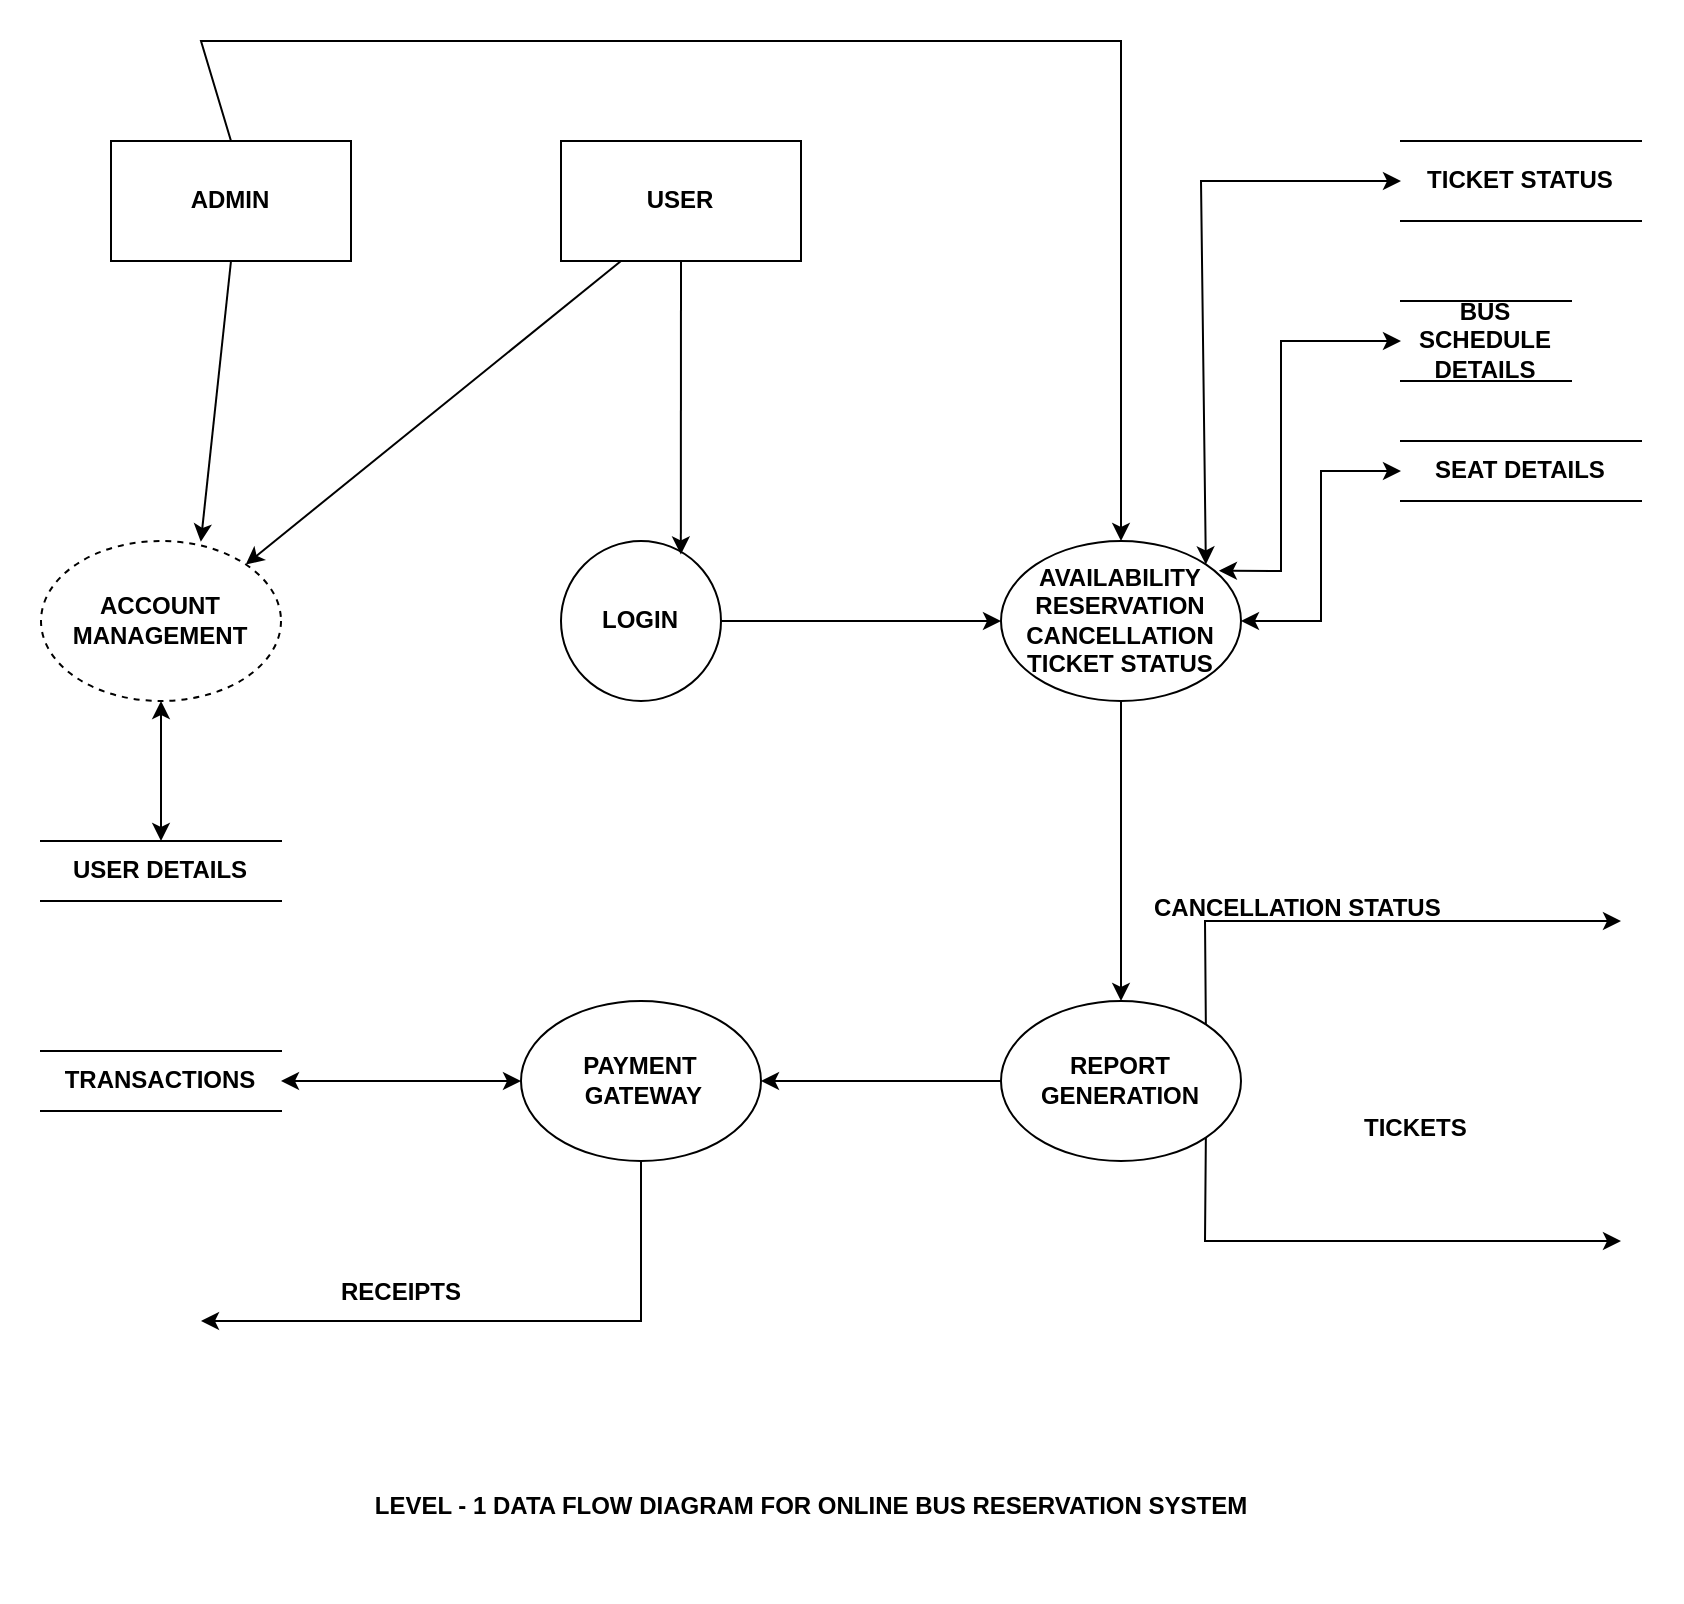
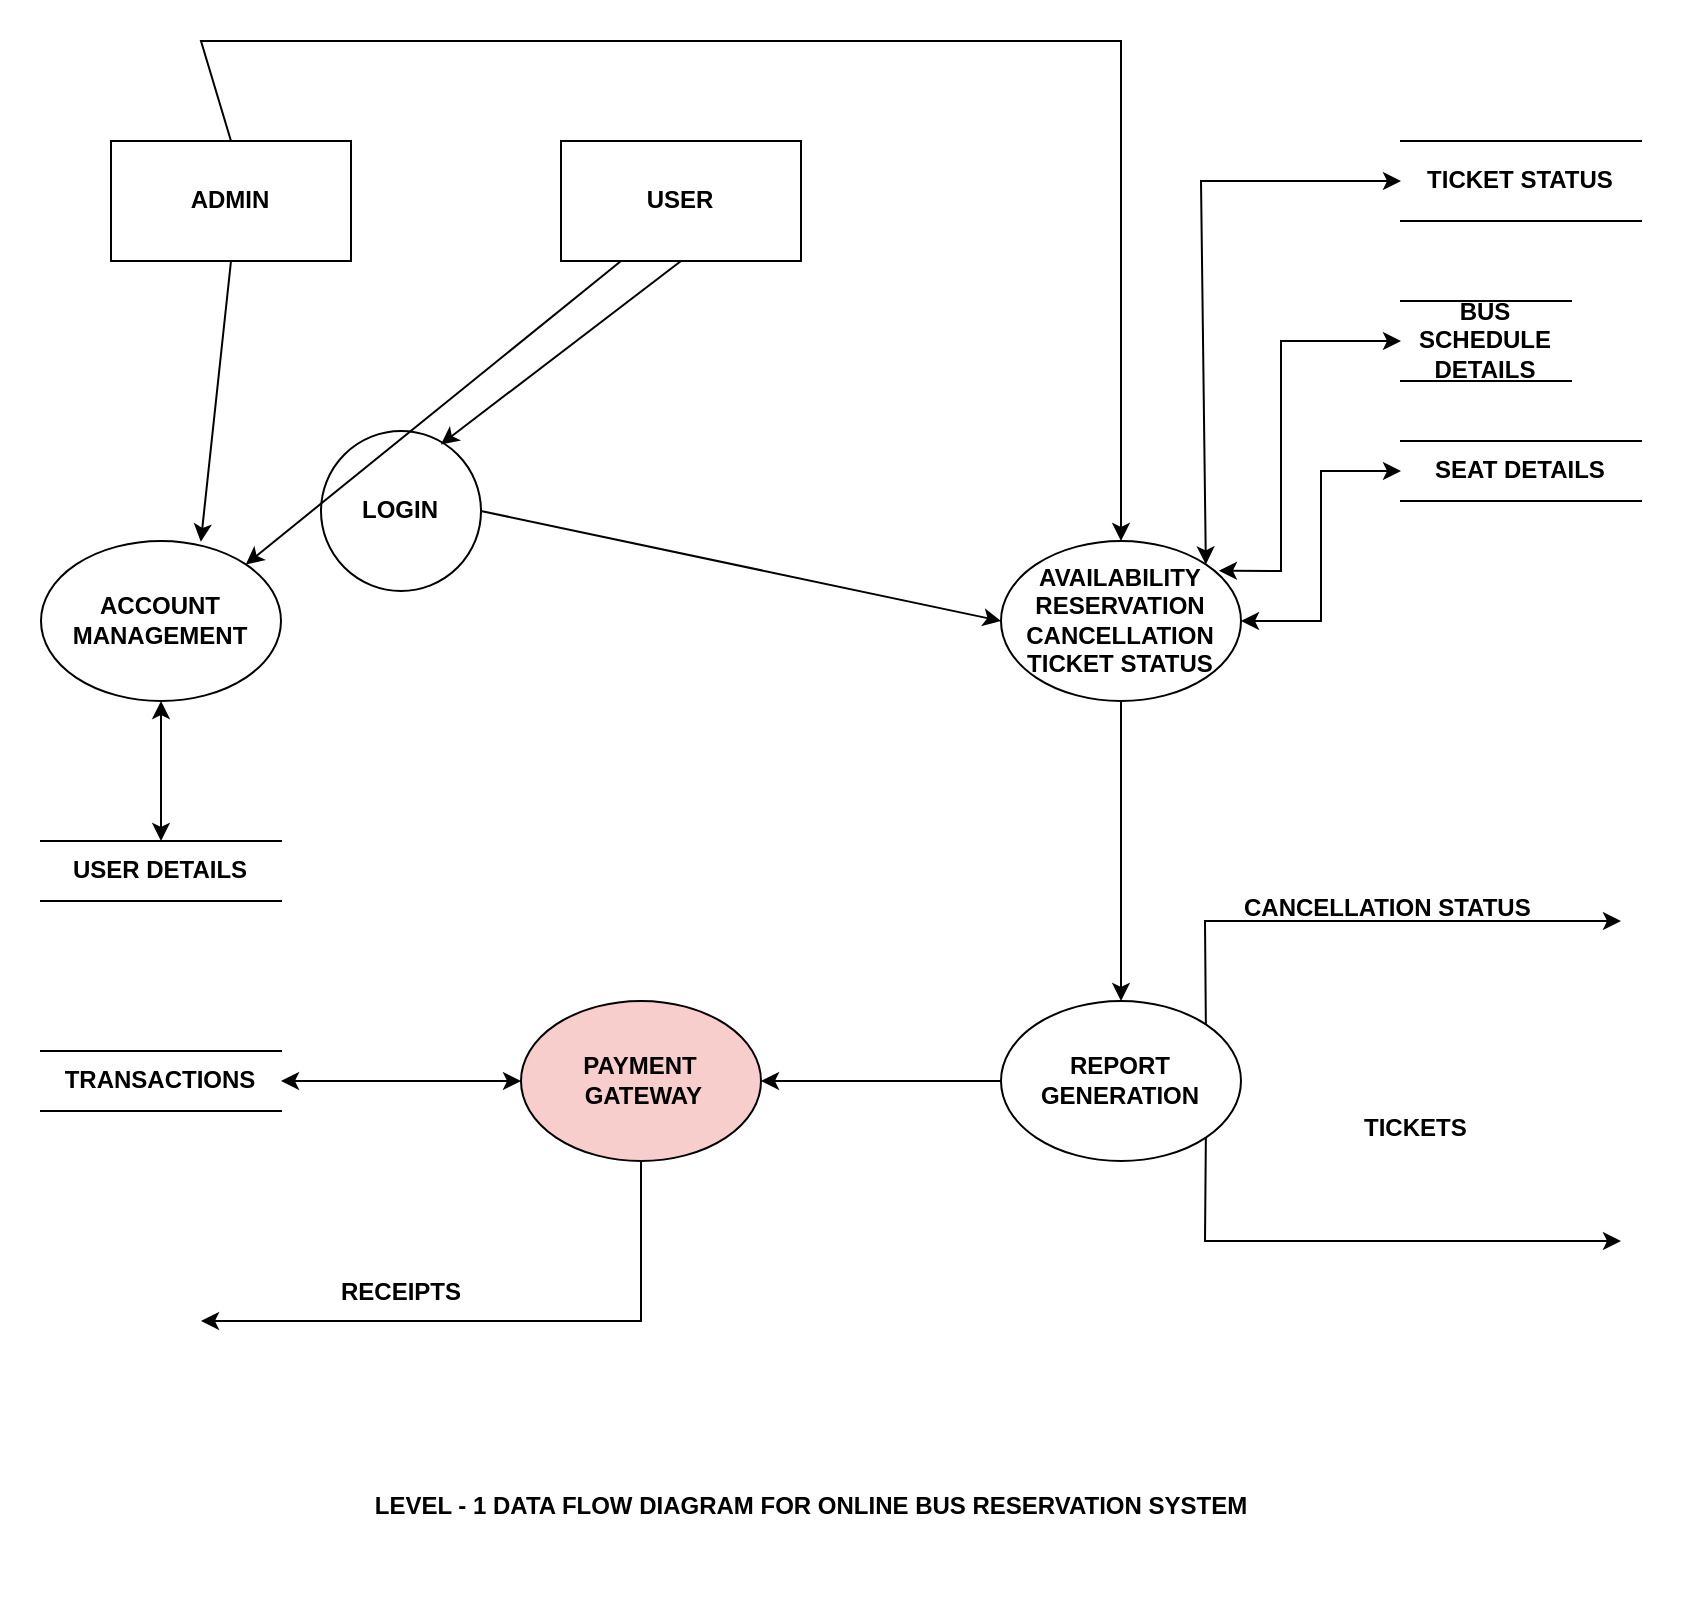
  <mxCell id="0" />
  <mxCell id="1" parent="0" />
- <mxCell id="2" value="&lt;b&gt;LOGIN&lt;/b&gt;" style="ellipse;whiteSpace=wrap;html=1;aspect=fixed;" vertex="1" parent="1"><mxGeometry x="280" y="270" width="80" height="80" as="geometry" /></mxCell>
+ <mxCell id="2" value="&lt;b&gt;LOGIN&lt;/b&gt;" style="ellipse;whiteSpace=wrap;html=1;aspect=fixed;" vertex="1" parent="1"><mxGeometry x="160" y="215" width="80" height="80" as="geometry" /></mxCell>
  <mxCell id="3" value="&lt;b&gt;ADMIN&lt;/b&gt;" style="rounded=0;whiteSpace=wrap;html=1;" vertex="1" parent="1"><mxGeometry x="55" y="70" width="120" height="60" as="geometry" /></mxCell>
  <mxCell id="4" value="&lt;b&gt;USER&lt;/b&gt;" style="rounded=0;whiteSpace=wrap;html=1;" vertex="1" parent="1"><mxGeometry x="280" y="70" width="120" height="60" as="geometry" /></mxCell>
  <mxCell id="5" value="&lt;b&gt;AVAILABILITY RESERVATION&lt;/b&gt;&lt;div&gt;&lt;b&gt;CANCELLATION&lt;/b&gt;&lt;/div&gt;&lt;div&gt;&lt;b&gt;TICKET STATUS&lt;/b&gt;&lt;/div&gt;" style="ellipse;whiteSpace=wrap;html=1;" vertex="1" parent="1"><mxGeometry x="500" y="270" width="120" height="80" as="geometry" /></mxCell>
  <mxCell id="6" value="&lt;b&gt;REPORT GENERATION&lt;/b&gt;" style="ellipse;whiteSpace=wrap;html=1;" vertex="1" parent="1"><mxGeometry x="500" y="500" width="120" height="80" as="geometry" /></mxCell>
- <mxCell id="7" value="&lt;b&gt;ACCOUNT&lt;/b&gt;&lt;div&gt;&lt;b&gt;MANAGEMENT&lt;/b&gt;&lt;/div&gt;" style="ellipse;whiteSpace=wrap;html=1;dashed=1;" vertex="1" parent="1"><mxGeometry x="20" y="270" width="120" height="80" as="geometry" /></mxCell>
- <mxCell id="8" value="&lt;b&gt;PAYMENT&lt;/b&gt;&lt;div&gt;&lt;b&gt;&amp;nbsp;GATEWAY&lt;/b&gt;&lt;/div&gt;" style="ellipse;whiteSpace=wrap;html=1;" vertex="1" parent="1"><mxGeometry x="260" y="500" width="120" height="80" as="geometry" /></mxCell>
+ <mxCell id="7" value="&lt;b&gt;ACCOUNT&lt;/b&gt;&lt;div&gt;&lt;b&gt;MANAGEMENT&lt;/b&gt;&lt;/div&gt;" style="ellipse;whiteSpace=wrap;html=1;" vertex="1" parent="1"><mxGeometry x="20" y="270" width="120" height="80" as="geometry" /></mxCell>
+ <mxCell id="8" value="&lt;b&gt;PAYMENT&lt;/b&gt;&lt;div&gt;&lt;b&gt;&amp;nbsp;GATEWAY&lt;/b&gt;&lt;/div&gt;" style="ellipse;whiteSpace=wrap;html=1;fillColor=#f8cecc;" vertex="1" parent="1"><mxGeometry x="260" y="500" width="120" height="80" as="geometry" /></mxCell>
  <mxCell id="9" value="&lt;b&gt;TICKET STATUS&lt;span style=&quot;color: rgba(0, 0, 0, 0); font-family: monospace; font-size: 0px; text-align: start; text-wrap: nowrap;&quot;&gt;%3CmxGraphModel%3E%3Croot%3E%3CmxCell%20id%3D%220%22%2F%3E%3CmxCell%20id%3D%221%22%20parent%3D%220%22%2F%3E%3CmxCell%20id%3D%222%22%20value%3D%22%22%20style%3D%22ellipse%3BwhiteSpace%3Dwrap%3Bhtml%3D1%3B%22%20vertex%3D%221%22%20parent%3D%221%22%3E%3CmxGeometry%20x%3D%22510%22%20y%3D%22400%22%20width%3D%22120%22%20height%3D%2280%22%20as%3D%22geometry%22%2F%3E%3C%2FmxCell%3E%3C%2Froot%3E%3C%2FmxGraphModel%3E&lt;/span&gt;&lt;/b&gt;" style="shape=partialRectangle;whiteSpace=wrap;html=1;left=0;right=0;fillColor=none;" vertex="1" parent="1"><mxGeometry x="700" y="70" width="120" height="40" as="geometry" /></mxCell>
  <mxCell id="10" value="&lt;b&gt;SEAT DETAILS&lt;/b&gt;" style="shape=partialRectangle;whiteSpace=wrap;html=1;left=0;right=0;fillColor=none;" vertex="1" parent="1"><mxGeometry x="700" y="220" width="120" height="30" as="geometry" /></mxCell>
  <mxCell id="11" value="&lt;b&gt;BUS SCHEDULE DETAILS&lt;/b&gt;" style="shape=partialRectangle;whiteSpace=wrap;html=1;left=0;right=0;fillColor=none;" vertex="1" parent="1"><mxGeometry x="700" y="150" width="85" height="40" as="geometry" /></mxCell>
  <mxCell id="12" value="&lt;b&gt;TRANSACTIONS&lt;/b&gt;" style="shape=partialRectangle;whiteSpace=wrap;html=1;left=0;right=0;fillColor=none;" vertex="1" parent="1"><mxGeometry x="20" y="525" width="120" height="30" as="geometry" /></mxCell>
  <mxCell id="13" value="&lt;b&gt;USER DETAILS&lt;/b&gt;" style="shape=partialRectangle;whiteSpace=wrap;html=1;left=0;right=0;fillColor=none;" vertex="1" parent="1"><mxGeometry x="20" y="420" width="120" height="30" as="geometry" /></mxCell>
  <mxCell id="14" value="" style="endArrow=classic;html=1;rounded=0;exitX=0.5;exitY=1;exitDx=0;exitDy=0;entryX=0.749;entryY=0.084;entryDx=0;entryDy=0;entryPerimeter=0;" edge="1" parent="1" source="4" target="2"><mxGeometry width="50" height="50" relative="1" as="geometry"><mxPoint x="380" y="330" as="sourcePoint" /><mxPoint x="430" y="280" as="targetPoint" /></mxGeometry></mxCell>
  <mxCell id="15" value="" style="endArrow=classic;html=1;rounded=0;exitX=0.5;exitY=1;exitDx=0;exitDy=0;entryX=0.666;entryY=0.005;entryDx=0;entryDy=0;entryPerimeter=0;" edge="1" parent="1" source="3" target="7"><mxGeometry width="50" height="50" relative="1" as="geometry"><mxPoint x="350" y="140" as="sourcePoint" /><mxPoint x="350" y="287" as="targetPoint" /></mxGeometry></mxCell>
  <mxCell id="16" value="" style="endArrow=classic;html=1;rounded=0;exitX=0.25;exitY=1;exitDx=0;exitDy=0;entryX=1;entryY=0;entryDx=0;entryDy=0;" edge="1" parent="1" source="4" target="7"><mxGeometry width="50" height="50" relative="1" as="geometry"><mxPoint x="350" y="140" as="sourcePoint" /><mxPoint x="350" y="287" as="targetPoint" /></mxGeometry></mxCell>
  <mxCell id="17" value="" style="endArrow=classic;html=1;rounded=0;entryX=0.5;entryY=0;entryDx=0;entryDy=0;exitX=0.5;exitY=0;exitDx=0;exitDy=0;" edge="1" parent="1" source="3" target="5"><mxGeometry width="50" height="50" relative="1" as="geometry"><mxPoint x="410" y="60" as="sourcePoint" /><mxPoint x="460" y="10" as="targetPoint" /><Array as="points"><mxPoint x="100" y="20" /><mxPoint x="560" y="20" /></Array></mxGeometry></mxCell>
  <mxCell id="18" value="" style="endArrow=classic;html=1;rounded=0;exitX=1;exitY=0.5;exitDx=0;exitDy=0;entryX=0;entryY=0.5;entryDx=0;entryDy=0;" edge="1" parent="1" source="2" target="5"><mxGeometry width="50" height="50" relative="1" as="geometry"><mxPoint x="380" y="250" as="sourcePoint" /><mxPoint x="430" y="200" as="targetPoint" /></mxGeometry></mxCell>
  <mxCell id="19" value="" style="endArrow=classic;html=1;rounded=0;exitX=0.5;exitY=1;exitDx=0;exitDy=0;entryX=0.5;entryY=0;entryDx=0;entryDy=0;" edge="1" parent="1" source="5" target="6"><mxGeometry width="50" height="50" relative="1" as="geometry"><mxPoint x="370" y="320" as="sourcePoint" /><mxPoint x="510" y="320" as="targetPoint" /></mxGeometry></mxCell>
  <mxCell id="20" value="" style="endArrow=classic;html=1;rounded=0;exitX=0;exitY=0.5;exitDx=0;exitDy=0;" edge="1" parent="1" source="6" target="8"><mxGeometry width="50" height="50" relative="1" as="geometry"><mxPoint x="380" y="330" as="sourcePoint" /><mxPoint x="520" y="330" as="targetPoint" /></mxGeometry></mxCell>
  <mxCell id="21" value="" style="endArrow=classic;html=1;rounded=0;exitX=0.5;exitY=1;exitDx=0;exitDy=0;" edge="1" parent="1" source="8"><mxGeometry width="50" height="50" relative="1" as="geometry"><mxPoint x="390" y="340" as="sourcePoint" /><mxPoint x="100" y="660" as="targetPoint" /><Array as="points"><mxPoint x="320" y="660" /></Array></mxGeometry></mxCell>
  <mxCell id="22" value="&lt;b&gt;RECEIPTS&lt;/b&gt;&lt;div&gt;&lt;br&gt;&lt;/div&gt;" style="text;html=1;align=center;verticalAlign=middle;resizable=0;points=[];autosize=1;strokeColor=none;fillColor=none;" vertex="1" parent="1"><mxGeometry x="160" y="633" width="80" height="40" as="geometry" /></mxCell>
  <mxCell id="23" value="" style="endArrow=classic;startArrow=classic;html=1;rounded=0;entryX=0;entryY=0.5;entryDx=0;entryDy=0;exitX=1;exitY=0.5;exitDx=0;exitDy=0;" edge="1" parent="1" source="5" target="10"><mxGeometry width="50" height="50" relative="1" as="geometry"><mxPoint x="380" y="580" as="sourcePoint" /><mxPoint x="430" y="530" as="targetPoint" /><Array as="points"><mxPoint x="660" y="310" /><mxPoint x="660" y="235" /></Array></mxGeometry></mxCell>
  <mxCell id="24" value="" style="endArrow=classic;startArrow=classic;html=1;rounded=0;entryX=0;entryY=0.5;entryDx=0;entryDy=0;exitX=0.908;exitY=0.186;exitDx=0;exitDy=0;exitPerimeter=0;" edge="1" parent="1" source="5" target="11"><mxGeometry width="50" height="50" relative="1" as="geometry"><mxPoint x="630" y="320" as="sourcePoint" /><mxPoint x="710" y="245" as="targetPoint" /><Array as="points"><mxPoint x="640" y="285" /><mxPoint x="640" y="170" /></Array></mxGeometry></mxCell>
  <mxCell id="25" value="" style="endArrow=classic;startArrow=classic;html=1;rounded=0;entryX=0;entryY=0.5;entryDx=0;entryDy=0;exitX=1;exitY=0;exitDx=0;exitDy=0;" edge="1" parent="1" source="5"><mxGeometry width="50" height="50" relative="1" as="geometry"><mxPoint x="609" y="205" as="sourcePoint" /><mxPoint x="700" y="90" as="targetPoint" /><Array as="points"><mxPoint x="600" y="90" /></Array></mxGeometry></mxCell>
  <mxCell id="26" value="" style="endArrow=classic;startArrow=classic;html=1;rounded=0;entryX=0;entryY=0.5;entryDx=0;entryDy=0;" edge="1" parent="1" target="8"><mxGeometry width="50" height="50" relative="1" as="geometry"><mxPoint x="140" y="540" as="sourcePoint" /><mxPoint x="190" y="490" as="targetPoint" /></mxGeometry></mxCell>
  <mxCell id="27" value="" style="endArrow=classic;startArrow=classic;html=1;rounded=0;exitX=0.5;exitY=1;exitDx=0;exitDy=0;" edge="1" parent="1" source="7" target="13"><mxGeometry width="50" height="50" relative="1" as="geometry"><mxPoint x="80" y="360" as="sourcePoint" /><mxPoint x="200" y="360" as="targetPoint" /></mxGeometry></mxCell>
  <mxCell id="28" value="" style="endArrow=classic;html=1;rounded=0;exitX=1;exitY=0;exitDx=0;exitDy=0;" edge="1" parent="1" source="6"><mxGeometry width="50" height="50" relative="1" as="geometry"><mxPoint x="625" y="540" as="sourcePoint" /><mxPoint x="810" y="460" as="targetPoint" /><Array as="points"><mxPoint x="602" y="460" /></Array></mxGeometry></mxCell>
  <mxCell id="29" value="" style="endArrow=classic;html=1;rounded=0;exitX=1;exitY=1;exitDx=0;exitDy=0;" edge="1" parent="1" source="6"><mxGeometry width="50" height="50" relative="1" as="geometry"><mxPoint x="690" y="620" as="sourcePoint" /><mxPoint x="810" y="620" as="targetPoint" /><Array as="points"><mxPoint x="602" y="620" /></Array></mxGeometry></mxCell>
  <mxCell id="30" value="&lt;b&gt;TICKETS&lt;/b&gt;" style="text;whiteSpace=wrap;html=1;" vertex="1" parent="1"><mxGeometry x="680" y="550" width="90" height="40" as="geometry" /></mxCell>
- <mxCell id="31" value="&lt;b&gt;CANCELLATION STATUS&lt;/b&gt;" style="text;whiteSpace=wrap;html=1;" vertex="1" parent="1"><mxGeometry x="575" y="440" width="150" height="40" as="geometry" /></mxCell>
+ <mxCell id="31" value="&lt;b&gt;CANCELLATION STATUS&lt;/b&gt;" style="text;whiteSpace=wrap;html=1;" vertex="1" parent="1"><mxGeometry x="620" y="440" width="150" height="40" as="geometry" /></mxCell>
  <mxCell id="32" value="&lt;b&gt;LEVEL - 1 DATA FLOW DIAGRAM FOR ONLINE BUS RESERVATION SYSTEM&lt;/b&gt;&lt;div&gt;&lt;br&gt;&lt;/div&gt;" style="text;html=1;align=center;verticalAlign=middle;resizable=0;points=[];autosize=1;strokeColor=none;fillColor=none;" vertex="1" parent="1"><mxGeometry x="175" y="740" width="460" height="40" as="geometry" /></mxCell>
